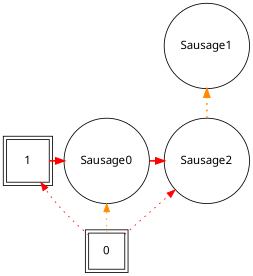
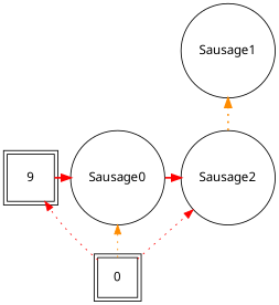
  digraph {
    rankdir=BT
    node [fontname="Arial Unicode Multicast" shape=circle]
    edge [color=red style=dotted]
-   n1 [label=1 peripheries=2 shape=square]
+   n1 [label=9 peripheries=2 shape=square]
    Sausage0
    Sausage2
    Sausage1
    n5 [label=0 peripheries=2 shape=square]
    subgraph sub_1 {
      rank=same
      n1
      Sausage0
    }
    subgraph sub_2 {
      rank=same
      Sausage0
      Sausage2
    }
    n1 -> Sausage0 [constraint=false penwidth=2 style=""]
    Sausage0 -> Sausage2 [constraint=false penwidth=2 style=""]
    Sausage2 -> Sausage1 [color=darkorange penwidth=2]
    n5 -> n1
    n5 -> Sausage0 [color=darkorange]
    n5 -> Sausage2
  }
